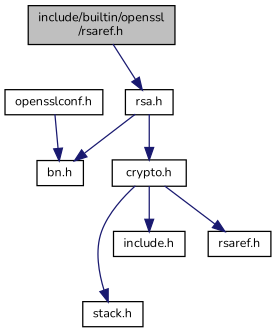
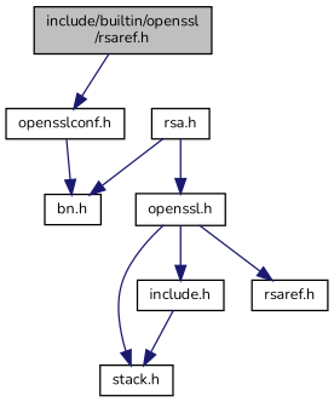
  digraph {
    fontname=Nunito
    node [color=black fillcolor=white fontname=Nunito fontsize=10 shape=record style=filled]
    edge [color=midnightblue fontname=Nunito fontsize=10 labelfontname=Helvetica labelfontsize=10 style=solid]
    n1 [fillcolor=grey75 fontcolor=black height=0.2 label="include/builtin/openssl\l/rsaref.h" width=0.4]
    n2 [height=0.2 label="rsa.h" width=0.4]
    n3 [height=0.2 label="bn.h" width=0.4]
-   n4 [height=0.2 label="crypto.h" width=0.4]
+   n4 [height=0.2 label="openssl.h" width=0.4]
    n5 [height=0.2 label="stack.h" width=0.4]
    n6 [height=0.2 label="include.h" width=0.4]
    n7 [height=0.2 label="rsaref.h" width=0.4]
    n8 [height=0.2 label="opensslconf.h" width=0.4]
-   n1 -> n2
+   n1 -> n8
    n2 -> n3
    n2 -> n4
    n4 -> n5
    n4 -> n6
    n4 -> n7
+   n6 -> n5
    n8 -> n3
  }
